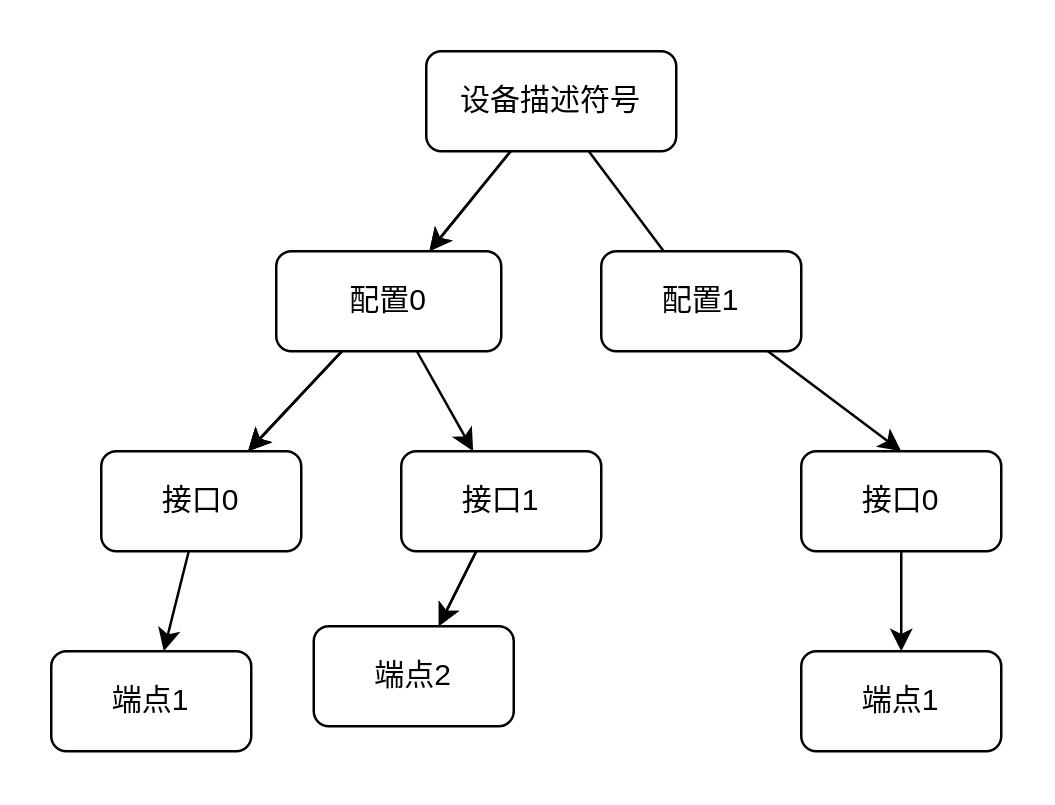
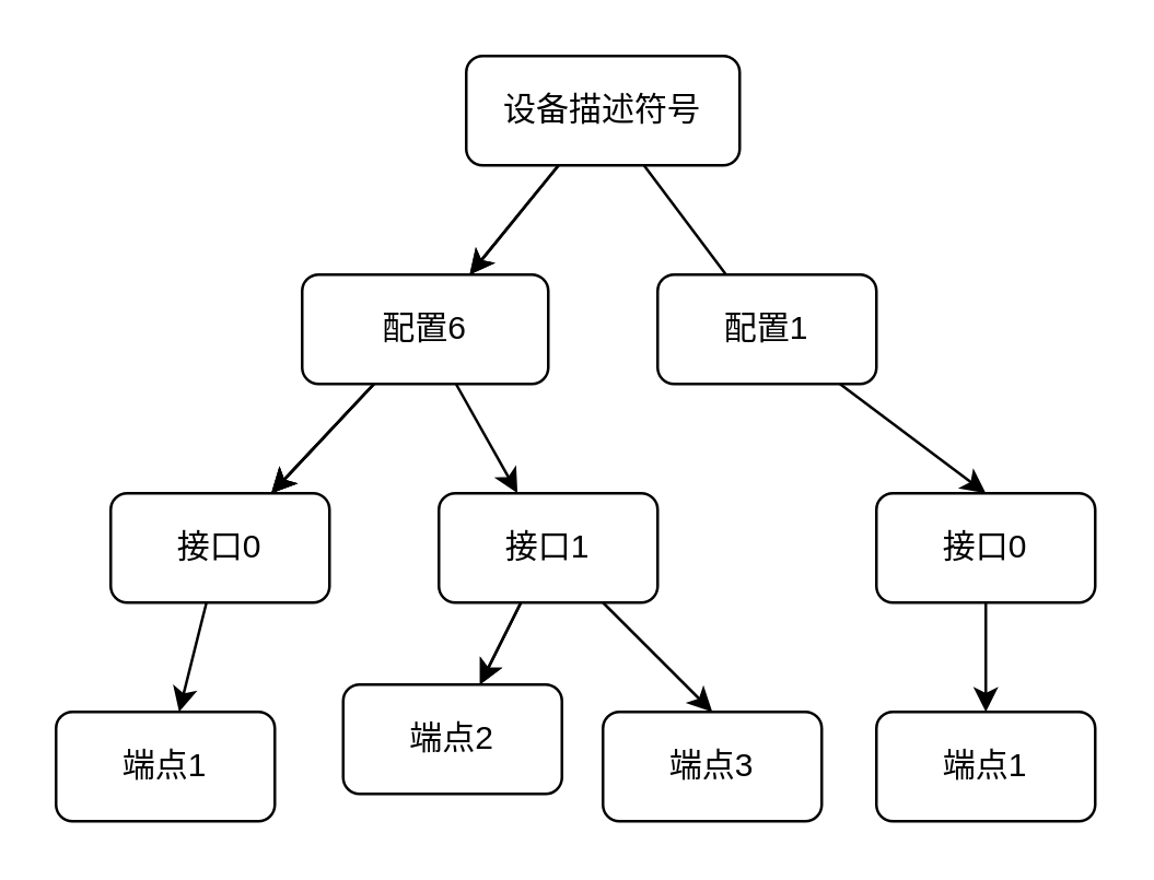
  <mxCell id="0" />
  <mxCell id="1" parent="0" />
  <mxCell id="2" value="" style="edgeStyle=none;html=1;" edge="1" parent="1" source="5" target="10"><mxGeometry relative="1" as="geometry" /></mxCell>
  <mxCell id="3" value="" style="edgeStyle=none;html=1;" edge="1" parent="1" source="5" target="10"><mxGeometry relative="1" as="geometry" /></mxCell>
  <mxCell id="4" value="" style="edgeStyle=none;html=1;endArrow=none;" edge="1" parent="1" source="5" target="12"><mxGeometry relative="1" as="geometry" /></mxCell>
  <mxCell id="5" value="设备描述符号" style="rounded=1;whiteSpace=wrap;html=1;" vertex="1" parent="1"><mxGeometry x="170" y="20" width="100" height="40" as="geometry" /></mxCell>
  <mxCell id="6" value="" style="edgeStyle=none;html=1;" edge="1" parent="1" source="10" target="14"><mxGeometry relative="1" as="geometry" /></mxCell>
  <mxCell id="7" value="" style="edgeStyle=none;html=1;" edge="1" parent="1" source="10" target="14"><mxGeometry relative="1" as="geometry" /></mxCell>
  <mxCell id="8" value="" style="edgeStyle=none;html=1;" edge="1" parent="1" source="10" target="14"><mxGeometry relative="1" as="geometry" /></mxCell>
  <mxCell id="9" style="edgeStyle=none;html=1;" edge="1" parent="1" source="10" target="18"><mxGeometry relative="1" as="geometry"><mxPoint x="180" y="180" as="targetPoint" /></mxGeometry></mxCell>
- <mxCell id="10" value="配置0" style="whiteSpace=wrap;html=1;rounded=1;" vertex="1" parent="1"><mxGeometry x="110" y="100" width="90" height="40" as="geometry" /></mxCell>
+ <mxCell id="10" value="配置6" style="whiteSpace=wrap;html=1;rounded=1;" vertex="1" parent="1"><mxGeometry x="110" y="100" width="90" height="40" as="geometry" /></mxCell>
  <mxCell id="11" style="edgeStyle=none;html=1;entryX=0.5;entryY=0;entryDx=0;entryDy=0;" edge="1" parent="1" source="12" target="23"><mxGeometry relative="1" as="geometry" /></mxCell>
  <mxCell id="12" value="配置1" style="whiteSpace=wrap;html=1;rounded=1;" vertex="1" parent="1"><mxGeometry x="240" y="100" width="80" height="40" as="geometry" /></mxCell>
  <mxCell id="13" value="" style="edgeStyle=none;html=1;" edge="1" parent="1" source="14" target="19"><mxGeometry relative="1" as="geometry" /></mxCell>
  <mxCell id="14" value="接口0" style="whiteSpace=wrap;html=1;rounded=1;" vertex="1" parent="1"><mxGeometry x="40" y="180" width="80" height="40" as="geometry" /></mxCell>
  <mxCell id="15" value="" style="edgeStyle=none;html=1;" edge="1" parent="1" source="18" target="20"><mxGeometry relative="1" as="geometry" /></mxCell>
  <mxCell id="16" value="" style="edgeStyle=none;html=1;" edge="1" parent="1" source="18" target="20"><mxGeometry relative="1" as="geometry" /></mxCell>
+ <mxCell id="17" style="edgeStyle=none;html=1;entryX=0.5;entryY=0;entryDx=0;entryDy=0;" edge="1" parent="1" source="18" target="21"><mxGeometry relative="1" as="geometry" /></mxCell>
  <mxCell id="18" value="接口1" style="rounded=1;whiteSpace=wrap;html=1;" vertex="1" parent="1"><mxGeometry x="160" y="180" width="80" height="40" as="geometry" /></mxCell>
  <mxCell id="19" value="端点1" style="whiteSpace=wrap;html=1;rounded=1;" vertex="1" parent="1"><mxGeometry x="20" y="260" width="80" height="40" as="geometry" /></mxCell>
  <mxCell id="20" value="端点2" style="whiteSpace=wrap;html=1;rounded=1;" vertex="1" parent="1"><mxGeometry x="125" y="250" width="80" height="40" as="geometry" /></mxCell>
+ <mxCell id="21" value="端点3" style="rounded=1;whiteSpace=wrap;html=1;" vertex="1" parent="1"><mxGeometry x="220" y="260" width="80" height="40" as="geometry" /></mxCell>
  <mxCell id="22" value="" style="edgeStyle=none;html=1;" edge="1" source="23" target="24" parent="1"><mxGeometry relative="1" as="geometry" /></mxCell>
  <mxCell id="23" value="接口0" style="whiteSpace=wrap;html=1;rounded=1;" vertex="1" parent="1"><mxGeometry x="320" y="180" width="80" height="40" as="geometry" /></mxCell>
  <mxCell id="24" value="端点1" style="whiteSpace=wrap;html=1;rounded=1;" vertex="1" parent="1"><mxGeometry x="320" y="260" width="80" height="40" as="geometry" /></mxCell>
